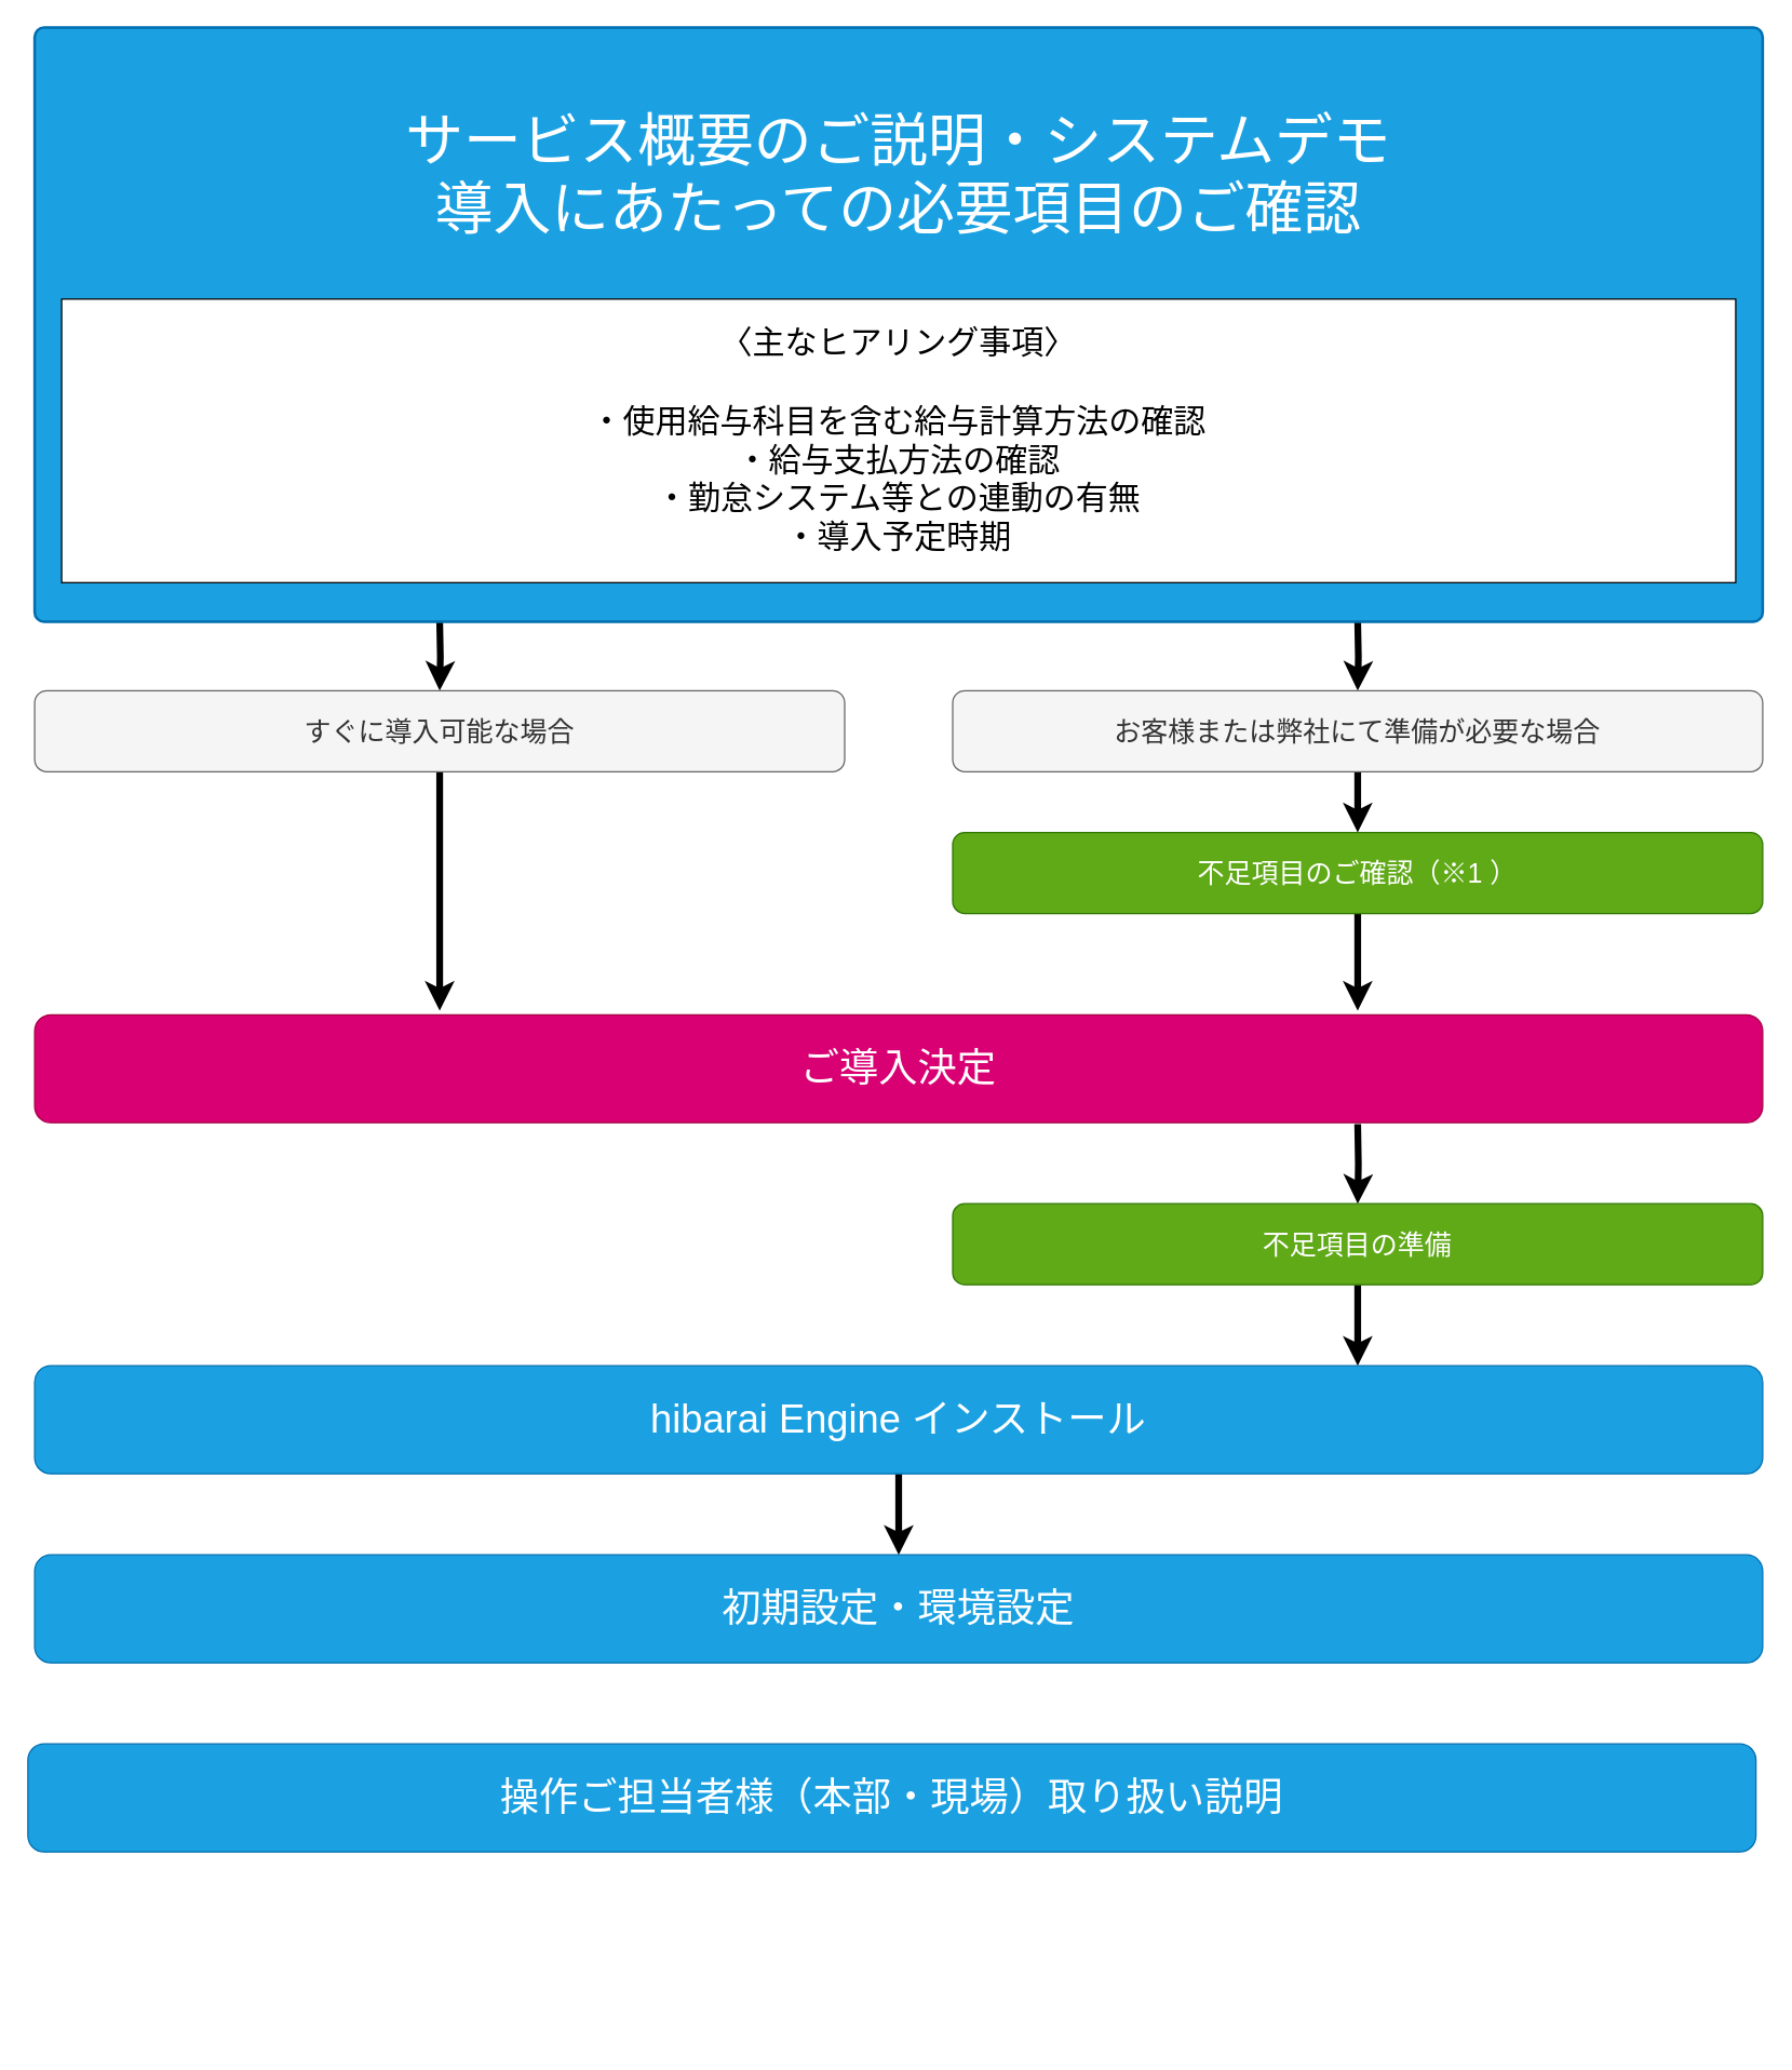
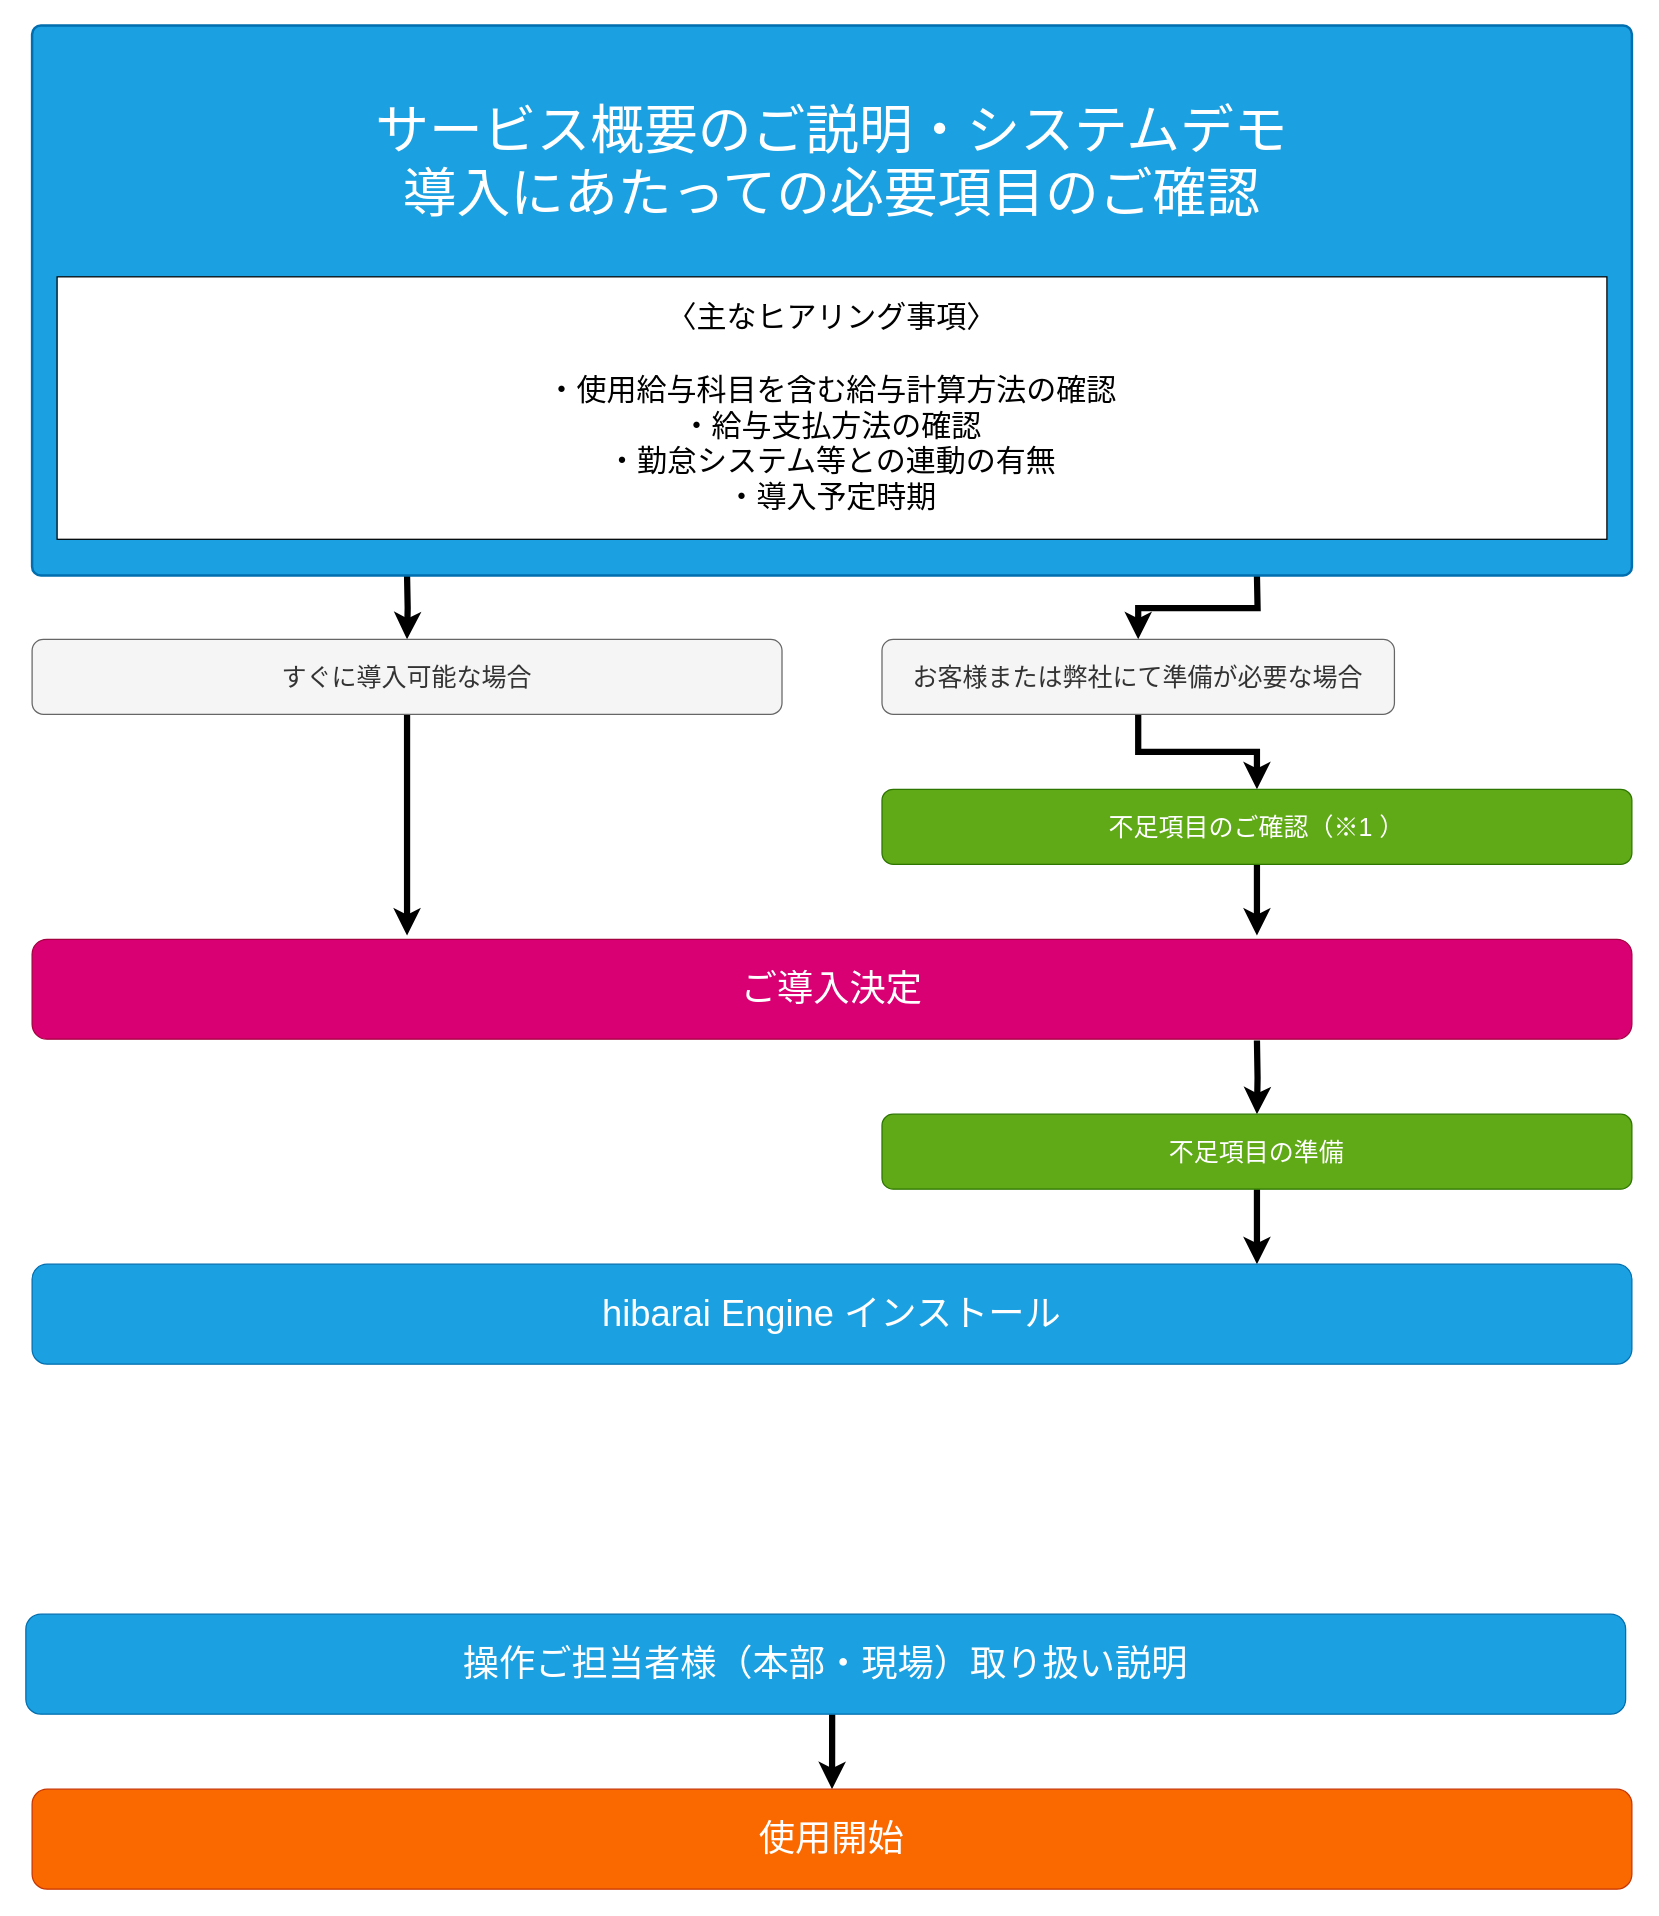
  <mxCell id="0" />
  <mxCell id="1" parent="0" />
  <mxCell id="2" style="edgeStyle=orthogonalEdgeStyle;rounded=0;orthogonalLoop=1;jettySize=auto;html=1;entryX=0.5;entryY=0;entryDx=0;entryDy=0;fontFamily=Helvetica;fontSize=29;strokeWidth=5;" edge="1" parent="1" target="9"><mxGeometry relative="1" as="geometry"><mxPoint x="1005" y="460" as="sourcePoint" /></mxGeometry></mxCell>
  <mxCell id="3" style="edgeStyle=orthogonalEdgeStyle;rounded=0;orthogonalLoop=1;jettySize=auto;html=1;entryX=0.5;entryY=0;entryDx=0;entryDy=0;fontFamily=Helvetica;fontSize=29;strokeWidth=5;" edge="1" parent="1" target="7"><mxGeometry relative="1" as="geometry"><mxPoint x="325" y="460" as="sourcePoint" /></mxGeometry></mxCell>
  <mxCell id="4" value="&lt;font style=&quot;font-size: 43px&quot;&gt;&lt;br&gt;サービス概要のご説明・システムデモ&lt;br&gt;導入にあたっての必要項目のご確認&lt;/font&gt;" style="rounded=1;html=1;absoluteArcSize=1;arcSize=14;strokeWidth=2;fillColor=#1ba1e2;strokeColor=#006EAF;fontColor=#ffffff;gradientDirection=north;glass=0;shadow=0;sketch=0;fontFamily=Helvetica;FType=g;labelBackgroundColor=none;labelBorderColor=none;whiteSpace=wrap;verticalAlign=top;" vertex="1" parent="1"><mxGeometry x="25" y="20" width="1280" height="440" as="geometry" /></mxCell>
  <mxCell id="5" value="&lt;font style=&quot;font-size: 24px&quot;&gt;〈主なヒアリング事項〉&lt;br&gt;&lt;br&gt;・使用給与科目を含む給与計算方法の確認&lt;br&gt;・給与支払方法の確認&lt;br&gt;・勤怠システム等との連動の有無&lt;br&gt;・導入予定時期&lt;br&gt;&lt;/font&gt;" style="rounded=0;whiteSpace=wrap;html=1;shadow=0;glass=0;labelBackgroundColor=none;sketch=0;gradientColor=none;fontFamily=Helvetica;verticalAlign=middle;" vertex="1" parent="1"><mxGeometry x="45" y="221" width="1240" height="210" as="geometry" /></mxCell>
  <mxCell id="6" style="edgeStyle=orthogonalEdgeStyle;orthogonalLoop=1;jettySize=auto;html=1;exitX=0.5;exitY=1;exitDx=0;exitDy=0;fontFamily=Helvetica;fontSize=29;strokeWidth=5;rounded=0;shadow=0;sketch=0;" edge="1" parent="1" source="7"><mxGeometry relative="1" as="geometry"><mxPoint x="325" y="748" as="targetPoint" /></mxGeometry></mxCell>
  <mxCell id="7" value="&lt;font style=&quot;font-size: 20px&quot;&gt;すぐに導入可能な場合&lt;/font&gt;" style="rounded=1;whiteSpace=wrap;html=1;shadow=0;glass=0;labelBackgroundColor=none;sketch=0;fontFamily=Helvetica;fillColor=#f5f5f5;strokeColor=#666666;fontColor=#333333;" vertex="1" parent="1"><mxGeometry x="25" y="511" width="600" height="60" as="geometry" /></mxCell>
  <mxCell id="8" style="edgeStyle=orthogonalEdgeStyle;rounded=0;orthogonalLoop=1;jettySize=auto;html=1;exitX=0.5;exitY=1;exitDx=0;exitDy=0;entryX=0.5;entryY=0;entryDx=0;entryDy=0;fontFamily=Helvetica;fontSize=29;strokeWidth=5;" edge="1" parent="1" source="9" target="11"><mxGeometry relative="1" as="geometry" /></mxCell>
- <mxCell id="9" value="&lt;font style=&quot;font-size: 20px&quot;&gt;お客様または弊社にて準備が必要な場合&lt;/font&gt;" style="rounded=1;whiteSpace=wrap;html=1;shadow=0;glass=0;labelBackgroundColor=none;sketch=0;fontFamily=Helvetica;fillColor=#f5f5f5;strokeColor=#666666;fontColor=#333333;" vertex="1" parent="1"><mxGeometry x="705" y="511" width="600" height="60" as="geometry" /></mxCell>
+ <mxCell id="9" value="&lt;font style=&quot;font-size: 20px&quot;&gt;お客様または弊社にて準備が必要な場合&lt;/font&gt;" style="rounded=1;whiteSpace=wrap;html=1;shadow=0;glass=0;labelBackgroundColor=none;sketch=0;fontFamily=Helvetica;fillColor=#f5f5f5;strokeColor=#666666;fontColor=#333333;" vertex="1" parent="1"><mxGeometry x="705" y="511" width="410" height="60" as="geometry" /></mxCell>
  <mxCell id="10" style="edgeStyle=orthogonalEdgeStyle;rounded=0;orthogonalLoop=1;jettySize=auto;html=1;exitX=0.5;exitY=1;exitDx=0;exitDy=0;fontFamily=Helvetica;fontSize=29;strokeWidth=5;" edge="1" parent="1" source="11"><mxGeometry relative="1" as="geometry"><mxPoint x="1005" y="748" as="targetPoint" /></mxGeometry></mxCell>
- <mxCell id="11" value="&lt;font style=&quot;font-size: 20px&quot;&gt;不足項目のご確認（※1 ）&lt;/font&gt;" style="rounded=1;whiteSpace=wrap;html=1;shadow=0;glass=0;labelBackgroundColor=none;sketch=0;fontFamily=Helvetica;fillColor=#60a917;strokeColor=#2D7600;fontColor=#ffffff;" vertex="1" parent="1"><mxGeometry x="705" y="616" width="600" height="60" as="geometry" /></mxCell>
+ <mxCell id="11" value="&lt;font style=&quot;font-size: 20px&quot;&gt;不足項目のご確認（※1 ）&lt;/font&gt;" style="rounded=1;whiteSpace=wrap;html=1;shadow=0;glass=0;labelBackgroundColor=none;sketch=0;fontFamily=Helvetica;fillColor=#60a917;strokeColor=#2D7600;fontColor=#ffffff;" vertex="1" parent="1"><mxGeometry x="705" y="631" width="600" height="60" as="geometry" /></mxCell>
  <mxCell id="12" style="edgeStyle=orthogonalEdgeStyle;rounded=0;orthogonalLoop=1;jettySize=auto;html=1;entryX=0.5;entryY=0;entryDx=0;entryDy=0;fontFamily=Helvetica;fontSize=29;strokeWidth=5;" edge="1" parent="1" target="15"><mxGeometry relative="1" as="geometry"><mxPoint x="1005" y="832" as="sourcePoint" /></mxGeometry></mxCell>
  <mxCell id="13" value="&lt;span style=&quot;font-size: 29px;&quot;&gt;ご導入決定&lt;/span&gt;" style="rounded=1;whiteSpace=wrap;html=1;shadow=0;glass=0;labelBackgroundColor=none;sketch=0;fontFamily=Helvetica;fillColor=#d80073;strokeColor=#A50040;fontColor=#ffffff;fontSize=29;" vertex="1" parent="1"><mxGeometry x="25" y="751" width="1280" height="80" as="geometry" /></mxCell>
  <mxCell id="14" style="edgeStyle=orthogonalEdgeStyle;rounded=0;orthogonalLoop=1;jettySize=auto;html=1;exitX=0.5;exitY=1;exitDx=0;exitDy=0;fontFamily=Helvetica;fontSize=29;strokeWidth=5;" edge="1" parent="1" source="15"><mxGeometry relative="1" as="geometry"><mxPoint x="1005" y="1011" as="targetPoint" /></mxGeometry></mxCell>
  <mxCell id="15" value="&lt;font style=&quot;font-size: 20px&quot;&gt;不足項目の準備&lt;/font&gt;" style="rounded=1;whiteSpace=wrap;html=1;shadow=0;glass=0;labelBackgroundColor=none;sketch=0;fontFamily=Helvetica;fillColor=#60a917;strokeColor=#2D7600;fontColor=#ffffff;" vertex="1" parent="1"><mxGeometry x="705" y="891" width="600" height="60" as="geometry" /></mxCell>
- <mxCell id="16" style="edgeStyle=orthogonalEdgeStyle;rounded=0;orthogonalLoop=1;jettySize=auto;html=1;exitX=0.5;exitY=1;exitDx=0;exitDy=0;entryX=0.5;entryY=0;entryDx=0;entryDy=0;fontFamily=Helvetica;fontSize=29;strokeWidth=5;" edge="1" parent="1" source="17" target="18"><mxGeometry relative="1" as="geometry" /></mxCell>
  <mxCell id="17" value="&lt;span style=&quot;font-size: 29px&quot;&gt;hibarai Engine インストール&lt;/span&gt;" style="rounded=1;whiteSpace=wrap;html=1;shadow=0;glass=0;labelBackgroundColor=none;sketch=0;fontFamily=Helvetica;fillColor=#1ba1e2;strokeColor=#006EAF;fontColor=#ffffff;fontSize=29;" vertex="1" parent="1"><mxGeometry x="25" y="1011" width="1280" height="80" as="geometry" /></mxCell>
- <mxCell id="18" value="&lt;span style=&quot;font-size: 29px&quot;&gt;初期設定・環境設定&lt;/span&gt;" style="rounded=1;whiteSpace=wrap;html=1;shadow=0;glass=0;labelBackgroundColor=none;sketch=0;fontFamily=Helvetica;fillColor=#1ba1e2;strokeColor=#006EAF;fontColor=#ffffff;fontSize=29;" vertex="1" parent="1"><mxGeometry x="25" y="1151" width="1280" height="80" as="geometry" /></mxCell>
+ <mxCell id="19" style="edgeStyle=orthogonalEdgeStyle;rounded=0;orthogonalLoop=1;jettySize=auto;html=1;exitX=0.504;exitY=1.002;exitDx=0;exitDy=0;entryX=0.5;entryY=0;entryDx=0;entryDy=0;fontFamily=Helvetica;fontSize=29;exitPerimeter=0;strokeWidth=5;" edge="1" parent="1" source="20" target="21"><mxGeometry relative="1" as="geometry" /></mxCell>
  <mxCell id="20" value="&lt;span style=&quot;font-size: 29px&quot;&gt;操作ご担当者様（本部・現場）取り扱い説明&lt;/span&gt;" style="rounded=1;whiteSpace=wrap;html=1;shadow=0;glass=0;labelBackgroundColor=none;sketch=0;fontFamily=Helvetica;fillColor=#1ba1e2;strokeColor=#006EAF;fontColor=#ffffff;fontSize=29;" vertex="1" parent="1"><mxGeometry x="20" y="1291" width="1280" height="80" as="geometry" /></mxCell>
+ <mxCell id="21" value="&lt;span style=&quot;font-size: 29px&quot;&gt;使用開始&lt;/span&gt;" style="rounded=1;whiteSpace=wrap;html=1;shadow=0;glass=0;labelBackgroundColor=none;sketch=0;fontFamily=Helvetica;fillColor=#fa6800;strokeColor=#C73500;fontColor=#ffffff;fontSize=29;" vertex="1" parent="1"><mxGeometry x="25" y="1431" width="1280" height="80" as="geometry" /></mxCell>
